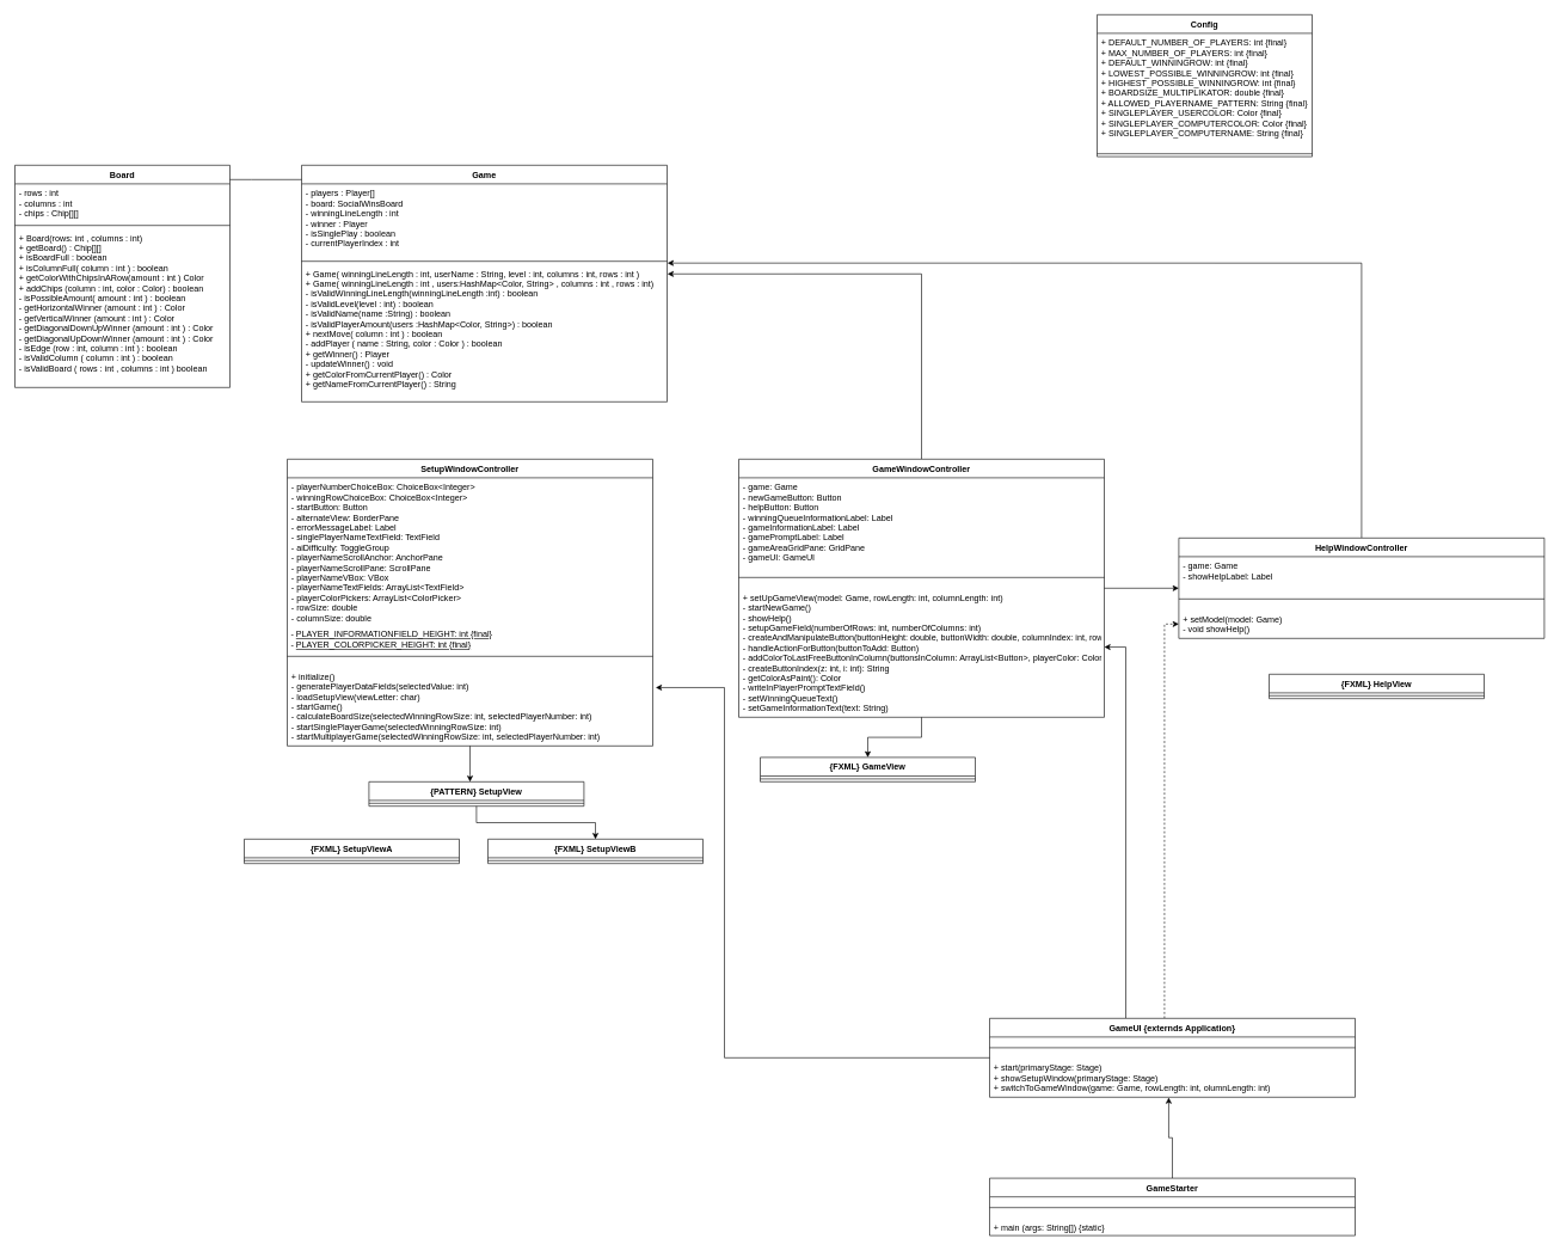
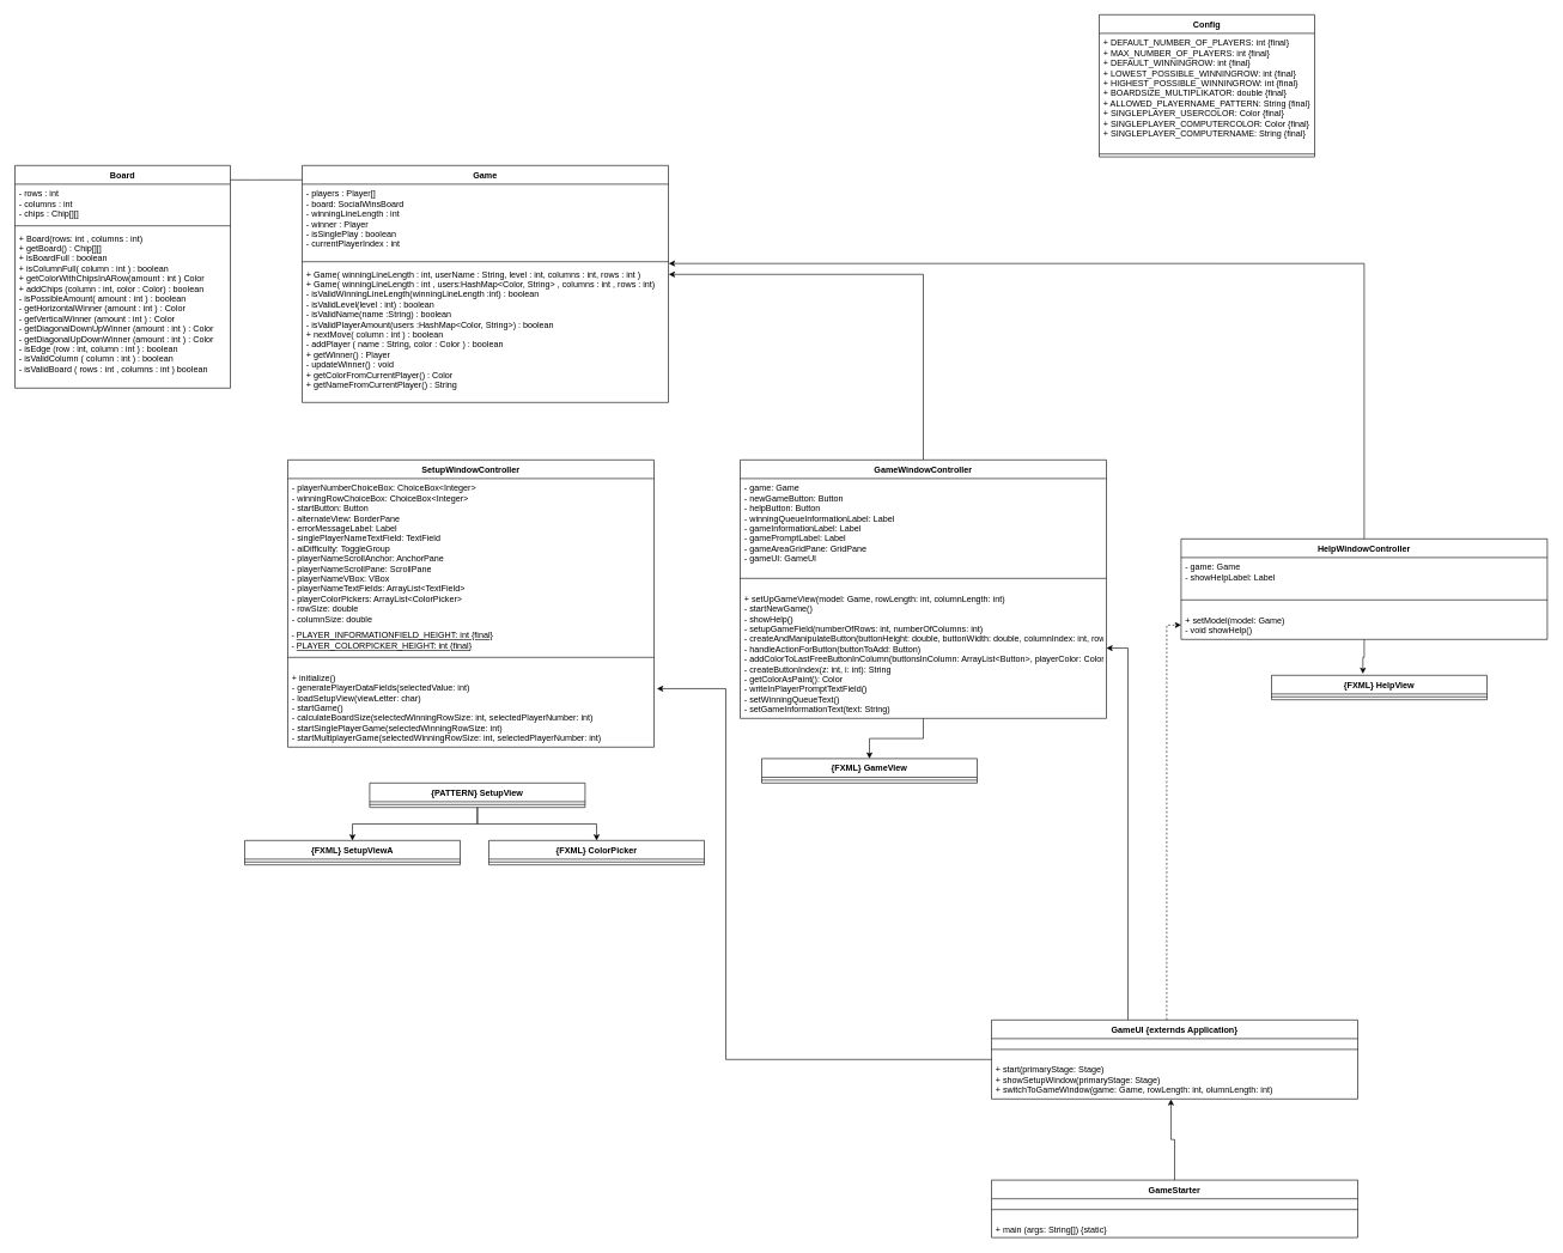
  <mxCell id="0" />
  <mxCell id="1" parent="0" />
  <mxCell id="2" value="Game&#10;" style="swimlane;fontStyle=1;align=center;verticalAlign=top;childLayout=stackLayout;horizontal=1;startSize=26;horizontalStack=0;resizeParent=1;resizeParentMax=0;resizeLast=0;collapsible=1;marginBottom=0;" parent="1" vertex="1"><mxGeometry x="420" y="230" width="510" height="330" as="geometry" /></mxCell>
  <mxCell id="3" value="- players : Player[]&#10;- board: SocialWinsBoard&#10;- winningLineLength : int&#10;- winner : Player&#10;- isSinglePlay : boolean&#10;- currentPlayerIndex : int" style="text;strokeColor=none;fillColor=none;align=left;verticalAlign=top;spacingLeft=4;spacingRight=4;overflow=hidden;rotatable=0;points=[[0,0.5],[1,0.5]];portConstraint=eastwest;" parent="2" vertex="1"><mxGeometry y="26" width="510" height="104" as="geometry" /></mxCell>
  <mxCell id="4" value="" style="line;strokeWidth=1;fillColor=none;align=left;verticalAlign=middle;spacingTop=-1;spacingLeft=3;spacingRight=3;rotatable=0;labelPosition=right;points=[];portConstraint=eastwest;" parent="2" vertex="1"><mxGeometry y="130" width="510" height="8" as="geometry" /></mxCell>
  <mxCell id="5" value="+ Game( winningLineLength : int, userName : String, level : int, columns : int, rows : int )&#10;+ Game( winningLineLength : int , users:HashMap&lt;Color, String&gt; , columns : int , rows : int) &#10;- isValidWinningLineLength(winningLineLength :int) : boolean&#10;- isValidLevel(level : int) : boolean&#10;- isValidName(name :String) : boolean&#10;- isValidPlayerAmount(users :HashMap&lt;Color, String&gt;) : boolean&#10;+ nextMove( column : int ) : boolean&#10;- addPlayer ( name : String, color : Color ) : boolean&#10;+ getWinner() : Player&#10;- updateWinner() : void&#10;+ getColorFromCurrentPlayer() : Color&#10;+ getNameFromCurrentPlayer() : String" style="text;strokeColor=none;fillColor=none;align=left;verticalAlign=top;spacingLeft=4;spacingRight=4;overflow=hidden;rotatable=0;points=[[0,0.5],[1,0.5]];portConstraint=eastwest;" parent="2" vertex="1"><mxGeometry y="138" width="510" height="192" as="geometry" /></mxCell>
  <mxCell id="6" value="Config" style="swimlane;fontStyle=1;align=center;verticalAlign=top;childLayout=stackLayout;horizontal=1;startSize=26;horizontalStack=0;resizeParent=1;resizeParentMax=0;resizeLast=0;collapsible=1;marginBottom=0;" parent="1" vertex="1"><mxGeometry x="1530" y="20" width="300" height="198" as="geometry" /></mxCell>
  <mxCell id="7" value="+ DEFAULT_NUMBER_OF_PLAYERS: int {final}&#10;+ MAX_NUMBER_OF_PLAYERS: int {final}&#10;+ DEFAULT_WINNINGROW: int {final}&#10;+ LOWEST_POSSIBLE_WINNINGROW: int {final}&#10;+ HIGHEST_POSSIBLE_WINNINGROW: int {final}&#10;+ BOARDSIZE_MULTIPLIKATOR: double {final}&#10;+ ALLOWED_PLAYERNAME_PATTERN: String {final}&#10;+ SINGLEPLAYER_USERCOLOR: Color {final}&#10;+ SINGLEPLAYER_COMPUTERCOLOR: Color {final}&#10;+ SINGLEPLAYER_COMPUTERNAME: String {final}" style="text;strokeColor=none;fillColor=none;align=left;verticalAlign=top;spacingLeft=4;spacingRight=4;overflow=hidden;rotatable=0;points=[[0,0.5],[1,0.5]];portConstraint=eastwest;" parent="6" vertex="1"><mxGeometry y="26" width="300" height="164" as="geometry" /></mxCell>
  <mxCell id="8" value="" style="line;strokeWidth=1;fillColor=none;align=left;verticalAlign=middle;spacingTop=-1;spacingLeft=3;spacingRight=3;rotatable=0;labelPosition=right;points=[];portConstraint=eastwest;" parent="6" vertex="1"><mxGeometry y="190" width="300" height="8" as="geometry" /></mxCell>
- <mxCell id="9" style="edgeStyle=orthogonalEdgeStyle;rounded=0;orthogonalLoop=1;jettySize=auto;html=1;" parent="1" source="10" target="17" edge="1"><mxGeometry relative="1" as="geometry"><Array as="points"><mxPoint x="655" y="1080" /><mxPoint x="655" y="1080" /></Array></mxGeometry></mxCell>
  <mxCell id="10" value="SetupWindowController" style="swimlane;fontStyle=1;align=center;verticalAlign=top;childLayout=stackLayout;horizontal=1;startSize=26;horizontalStack=0;resizeParent=1;resizeParentMax=0;resizeLast=0;collapsible=1;marginBottom=0;" parent="1" vertex="1"><mxGeometry x="400" y="640" width="510" height="400" as="geometry" /></mxCell>
  <mxCell id="11" value="- playerNumberChoiceBox: ChoiceBox&lt;Integer&gt;&#10;- winningRowChoiceBox: ChoiceBox&lt;Integer&gt;&#10;- startButton: Button&#10;- alternateView: BorderPane&#10;- errorMessageLabel: Label&#10;- singlePlayerNameTextField: TextField&#10;- aiDifficulty: ToggleGroup&#10;- playerNameScrollAnchor: AnchorPane&#10;- playerNameScrollPane: ScrollPane&#10;- playerNameVBox: VBox&#10;- playerNameTextFields: ArrayList&lt;TextField&gt;&#10;- playerColorPickers: ArrayList&lt;ColorPicker&gt;&#10;- rowSize: double&#10;- columnSize: double" style="text;strokeColor=none;fillColor=none;align=left;verticalAlign=top;spacingLeft=4;spacingRight=4;overflow=hidden;rotatable=0;points=[[0,0.5],[1,0.5]];portConstraint=eastwest;" parent="10" vertex="1"><mxGeometry y="26" width="510" height="204" as="geometry" /></mxCell>
  <mxCell id="12" value="&amp;nbsp;&lt;div align=&quot;left&quot;&gt;&amp;nbsp;- &lt;u&gt;PLAYER_INFORMATIONFIELD_HEIGHT: int {final}&lt;/u&gt; &lt;br&gt;&lt;/div&gt;&lt;div align=&quot;left&quot;&gt;&amp;nbsp;- &lt;u&gt;PLAYER_COLORPICKER_HEIGHT: int {final}&lt;/u&gt;&lt;/div&gt;" style="text;html=1;strokeColor=none;fillColor=none;align=left;verticalAlign=middle;whiteSpace=wrap;rounded=0;" parent="10" vertex="1"><mxGeometry y="230" width="510" height="30" as="geometry" /></mxCell>
  <mxCell id="13" value="" style="line;strokeWidth=1;fillColor=none;align=left;verticalAlign=middle;spacingTop=-1;spacingLeft=3;spacingRight=3;rotatable=0;labelPosition=right;points=[];portConstraint=eastwest;" parent="10" vertex="1"><mxGeometry y="260" width="510" height="30" as="geometry" /></mxCell>
  <mxCell id="14" value="+ initialize()&#10;- generatePlayerDataFields(selectedValue: int)&#10;- loadSetupView(viewLetter: char)&#10;- startGame()&#10;- calculateBoardSize(selectedWinningRowSize: int, selectedPlayerNumber: int)&#10;- startSinglePlayerGame(selectedWinningRowSize: int)&#10;- startMultiplayerGame(selectedWinningRowSize: int, selectedPlayerNumber: int)&#10;&#10;" style="text;strokeColor=none;fillColor=none;align=left;verticalAlign=top;spacingLeft=4;spacingRight=4;overflow=hidden;rotatable=0;points=[[0,0.5],[1,0.5]];portConstraint=eastwest;" parent="10" vertex="1"><mxGeometry y="290" width="510" height="110" as="geometry" /></mxCell>
+ <mxCell id="15" style="edgeStyle=orthogonalEdgeStyle;rounded=0;orthogonalLoop=1;jettySize=auto;html=1;exitX=0.5;exitY=1;exitDx=0;exitDy=0;" parent="1" source="17" target="19" edge="1"><mxGeometry relative="1" as="geometry" /></mxCell>
  <mxCell id="16" style="edgeStyle=orthogonalEdgeStyle;rounded=0;orthogonalLoop=1;jettySize=auto;html=1;exitX=0.5;exitY=1;exitDx=0;exitDy=0;entryX=0.5;entryY=0;entryDx=0;entryDy=0;" parent="1" source="17" target="21" edge="1"><mxGeometry relative="1" as="geometry" /></mxCell>
  <mxCell id="17" value="{PATTERN} SetupView" style="swimlane;fontStyle=1;align=center;verticalAlign=top;childLayout=stackLayout;horizontal=1;startSize=26;horizontalStack=0;resizeParent=1;resizeParentMax=0;resizeLast=0;collapsible=1;marginBottom=0;" parent="1" vertex="1"><mxGeometry x="514" y="1090" width="300" height="34" as="geometry" /></mxCell>
  <mxCell id="18" value="" style="line;strokeWidth=1;fillColor=none;align=left;verticalAlign=middle;spacingTop=-1;spacingLeft=3;spacingRight=3;rotatable=0;labelPosition=right;points=[];portConstraint=eastwest;" parent="17" vertex="1"><mxGeometry y="26" width="300" height="8" as="geometry" /></mxCell>
  <mxCell id="19" value="{FXML} SetupViewA" style="swimlane;fontStyle=1;align=center;verticalAlign=top;childLayout=stackLayout;horizontal=1;startSize=26;horizontalStack=0;resizeParent=1;resizeParentMax=0;resizeLast=0;collapsible=1;marginBottom=0;" parent="1" vertex="1"><mxGeometry x="340" y="1170" width="300" height="34" as="geometry" /></mxCell>
  <mxCell id="20" value="" style="line;strokeWidth=1;fillColor=none;align=left;verticalAlign=middle;spacingTop=-1;spacingLeft=3;spacingRight=3;rotatable=0;labelPosition=right;points=[];portConstraint=eastwest;" parent="19" vertex="1"><mxGeometry y="26" width="300" height="8" as="geometry" /></mxCell>
- <mxCell id="21" value="{FXML} SetupViewB" style="swimlane;fontStyle=1;align=center;verticalAlign=top;childLayout=stackLayout;horizontal=1;startSize=26;horizontalStack=0;resizeParent=1;resizeParentMax=0;resizeLast=0;collapsible=1;marginBottom=0;" parent="1" vertex="1"><mxGeometry x="680" y="1170" width="300" height="34" as="geometry" /></mxCell>
+ <mxCell id="21" value="{FXML} ColorPicker" style="swimlane;fontStyle=1;align=center;verticalAlign=top;childLayout=stackLayout;horizontal=1;startSize=26;horizontalStack=0;resizeParent=1;resizeParentMax=0;resizeLast=0;collapsible=1;marginBottom=0;" parent="1" vertex="1"><mxGeometry x="680" y="1170" width="300" height="34" as="geometry" /></mxCell>
  <mxCell id="22" value="" style="line;strokeWidth=1;fillColor=none;align=left;verticalAlign=middle;spacingTop=-1;spacingLeft=3;spacingRight=3;rotatable=0;labelPosition=right;points=[];portConstraint=eastwest;" parent="21" vertex="1"><mxGeometry y="26" width="300" height="8" as="geometry" /></mxCell>
  <mxCell id="23" value="Board" style="swimlane;fontStyle=1;align=center;verticalAlign=top;childLayout=stackLayout;horizontal=1;startSize=26;horizontalStack=0;resizeParent=1;resizeParentMax=0;resizeLast=0;collapsible=1;marginBottom=0;" parent="1" vertex="1"><mxGeometry x="20" y="230" width="300" height="310" as="geometry" /></mxCell>
  <mxCell id="24" value="- rows : int&#10;- columns : int&#10;- chips : Chip[][]&#10;" style="text;strokeColor=none;fillColor=none;align=left;verticalAlign=top;spacingLeft=4;spacingRight=4;overflow=hidden;rotatable=0;points=[[0,0.5],[1,0.5]];portConstraint=eastwest;" parent="23" vertex="1"><mxGeometry y="26" width="300" height="54" as="geometry" /></mxCell>
  <mxCell id="25" value="" style="line;strokeWidth=1;fillColor=none;align=left;verticalAlign=middle;spacingTop=-1;spacingLeft=3;spacingRight=3;rotatable=0;labelPosition=right;points=[];portConstraint=eastwest;" parent="23" vertex="1"><mxGeometry y="80" width="300" height="8" as="geometry" /></mxCell>
  <mxCell id="26" value="+ Board(rows: int , columns : int)&#10;+ getBoard() : Chip[][]&#10;+ isBoardFull : boolean&#10;+ isColumnFull( column : int ) : boolean&#10;+ getColorWithChipsInARow(amount : int ) Color&#10;+ addChips (column : int, color : Color) : boolean&#10;- isPossibleAmount( amount : int ) : boolean&#10;- getHorizontalWinner (amount : int ) : Color&#10;- getVerticalWinner (amount : int ) : Color&#10;- getDiagonalDownUpWinner (amount : int ) : Color&#10;- getDiagonalUpDownWinner (amount : int ) : Color&#10;- isEdge (row : int, column : int ) : boolean&#10;- isValidColumn ( column : int ) : boolean&#10;- isValidBoard ( rows : int , columns : int ) boolean" style="text;strokeColor=none;fillColor=none;align=left;verticalAlign=top;spacingLeft=4;spacingRight=4;overflow=hidden;rotatable=0;points=[[0,0.5],[1,0.5]];portConstraint=eastwest;" parent="23" vertex="1"><mxGeometry y="88" width="300" height="222" as="geometry" /></mxCell>
  <mxCell id="27" style="edgeStyle=orthogonalEdgeStyle;rounded=0;orthogonalLoop=1;jettySize=auto;html=1;endArrow=none;" parent="1" source="2" target="23" edge="1"><mxGeometry relative="1" as="geometry"><Array as="points"><mxPoint x="350" y="250" /><mxPoint x="350" y="250" /></Array><mxPoint x="370" y="190" as="sourcePoint" /><mxPoint x="370" y="570" as="targetPoint" /></mxGeometry></mxCell>
  <mxCell id="28" style="edgeStyle=orthogonalEdgeStyle;rounded=0;orthogonalLoop=1;jettySize=auto;html=1;entryX=0.5;entryY=0;entryDx=0;entryDy=0;" edge="1" parent="1" source="31" target="35"><mxGeometry relative="1" as="geometry" /></mxCell>
- <mxCell id="29" style="edgeStyle=orthogonalEdgeStyle;rounded=0;orthogonalLoop=1;jettySize=auto;html=1;entryX=0;entryY=0.5;entryDx=0;entryDy=0;" edge="1" parent="1" source="31" target="39"><mxGeometry relative="1" as="geometry" /></mxCell>
  <mxCell id="30" style="edgeStyle=orthogonalEdgeStyle;rounded=0;orthogonalLoop=1;jettySize=auto;html=1;entryX=1.001;entryY=0.071;entryDx=0;entryDy=0;entryPerimeter=0;" edge="1" parent="1" source="31" target="5"><mxGeometry relative="1" as="geometry" /></mxCell>
  <mxCell id="31" value="GameWindowController" style="swimlane;fontStyle=1;align=center;verticalAlign=top;childLayout=stackLayout;horizontal=1;startSize=26;horizontalStack=0;resizeParent=1;resizeParentMax=0;resizeLast=0;collapsible=1;marginBottom=0;" vertex="1" parent="1"><mxGeometry x="1030" y="640" width="510" height="360" as="geometry" /></mxCell>
  <mxCell id="32" value="- game: Game&#10;- newGameButton: Button&#10;- helpButton: Button&#10;- winningQueueInformationLabel: Label&#10;- gameInformationLabel: Label&#10;- gamePromptLabel: Label&#10;- gameAreaGridPane: GridPane&#10;- gameUI: GameUI" style="text;strokeColor=none;fillColor=none;align=left;verticalAlign=top;spacingLeft=4;spacingRight=4;overflow=hidden;rotatable=0;points=[[0,0.5],[1,0.5]];portConstraint=eastwest;" vertex="1" parent="31"><mxGeometry y="26" width="510" height="124" as="geometry" /></mxCell>
  <mxCell id="33" value="" style="line;strokeWidth=1;fillColor=none;align=left;verticalAlign=middle;spacingTop=-1;spacingLeft=3;spacingRight=3;rotatable=0;labelPosition=right;points=[];portConstraint=eastwest;" vertex="1" parent="31"><mxGeometry y="150" width="510" height="30" as="geometry" /></mxCell>
  <mxCell id="34" value="+ setUpGameView(model: Game, rowLength: int, columnLength: int)&#10;- startNewGame()&#10;- showHelp()&#10;- setupGameField(numberOfRows: int, numberOfColumns: int)&#10;- createAndManipulateButton(buttonHeight: double, buttonWidth: double, columnIndex: int, rowIndex: int): Button&#10;- handleActionForButton(buttonToAdd: Button)&#10;- addColorToLastFreeButtonInColumn(buttonsInColumn: ArrayList&lt;Button&gt;, playerColor: Color)&#10;- createButtonIndex(z: int, i: int): String&#10;- getColorAsPaint(): Color&#10;- writeInPlayerPromptTextField()&#10;- setWinningQueueText()&#10;- setGameInformationText(text: String)&#10;&#10;" style="text;strokeColor=none;fillColor=none;align=left;verticalAlign=top;spacingLeft=4;spacingRight=4;overflow=hidden;rotatable=0;points=[[0,0.5],[1,0.5]];portConstraint=eastwest;" vertex="1" parent="31"><mxGeometry y="180" width="510" height="180" as="geometry" /></mxCell>
  <mxCell id="35" value="{FXML} GameView" style="swimlane;fontStyle=1;align=center;verticalAlign=top;childLayout=stackLayout;horizontal=1;startSize=26;horizontalStack=0;resizeParent=1;resizeParentMax=0;resizeLast=0;collapsible=1;marginBottom=0;" vertex="1" parent="1"><mxGeometry x="1060" y="1056" width="300" height="34" as="geometry" /></mxCell>
  <mxCell id="36" value="" style="line;strokeWidth=1;fillColor=none;align=left;verticalAlign=middle;spacingTop=-1;spacingLeft=3;spacingRight=3;rotatable=0;labelPosition=right;points=[];portConstraint=eastwest;" vertex="1" parent="35"><mxGeometry y="26" width="300" height="8" as="geometry" /></mxCell>
+ <mxCell id="37" style="edgeStyle=orthogonalEdgeStyle;rounded=0;orthogonalLoop=1;jettySize=auto;html=1;entryX=0.424;entryY=-0.062;entryDx=0;entryDy=0;entryPerimeter=0;" edge="1" parent="1" source="39" target="43"><mxGeometry relative="1" as="geometry" /></mxCell>
  <mxCell id="38" style="edgeStyle=orthogonalEdgeStyle;rounded=0;orthogonalLoop=1;jettySize=auto;html=1;entryX=1.001;entryY=-0.008;entryDx=0;entryDy=0;entryPerimeter=0;" edge="1" parent="1" source="39" target="5"><mxGeometry relative="1" as="geometry" /></mxCell>
  <mxCell id="39" value="HelpWindowController" style="swimlane;fontStyle=1;align=center;verticalAlign=top;childLayout=stackLayout;horizontal=1;startSize=26;horizontalStack=0;resizeParent=1;resizeParentMax=0;resizeLast=0;collapsible=1;marginBottom=0;" vertex="1" parent="1"><mxGeometry x="1644" y="750" width="510" height="140" as="geometry" /></mxCell>
  <mxCell id="40" value="- game: Game&#10;- showHelpLabel: Label" style="text;strokeColor=none;fillColor=none;align=left;verticalAlign=top;spacingLeft=4;spacingRight=4;overflow=hidden;rotatable=0;points=[[0,0.5],[1,0.5]];portConstraint=eastwest;" vertex="1" parent="39"><mxGeometry y="26" width="510" height="44" as="geometry" /></mxCell>
  <mxCell id="41" value="" style="line;strokeWidth=1;fillColor=none;align=left;verticalAlign=middle;spacingTop=-1;spacingLeft=3;spacingRight=3;rotatable=0;labelPosition=right;points=[];portConstraint=eastwest;" vertex="1" parent="39"><mxGeometry y="70" width="510" height="30" as="geometry" /></mxCell>
  <mxCell id="42" value="+ setModel(model: Game)&#10;- void showHelp()&#10;&#10;" style="text;strokeColor=none;fillColor=none;align=left;verticalAlign=top;spacingLeft=4;spacingRight=4;overflow=hidden;rotatable=0;points=[[0,0.5],[1,0.5]];portConstraint=eastwest;" vertex="1" parent="39"><mxGeometry y="100" width="510" height="40" as="geometry" /></mxCell>
  <mxCell id="43" value="{FXML} HelpView" style="swimlane;fontStyle=1;align=center;verticalAlign=top;childLayout=stackLayout;horizontal=1;startSize=26;horizontalStack=0;resizeParent=1;resizeParentMax=0;resizeLast=0;collapsible=1;marginBottom=0;" vertex="1" parent="1"><mxGeometry x="1770" y="940" width="300" height="34" as="geometry" /></mxCell>
  <mxCell id="44" value="" style="line;strokeWidth=1;fillColor=none;align=left;verticalAlign=middle;spacingTop=-1;spacingLeft=3;spacingRight=3;rotatable=0;labelPosition=right;points=[];portConstraint=eastwest;" vertex="1" parent="43"><mxGeometry y="26" width="300" height="8" as="geometry" /></mxCell>
  <mxCell id="45" style="edgeStyle=orthogonalEdgeStyle;rounded=0;orthogonalLoop=1;jettySize=auto;html=1;entryX=0.49;entryY=1.007;entryDx=0;entryDy=0;entryPerimeter=0;" edge="1" parent="1" source="46" target="54"><mxGeometry relative="1" as="geometry" /></mxCell>
  <mxCell id="46" value="GameStarter" style="swimlane;fontStyle=1;align=center;verticalAlign=top;childLayout=stackLayout;horizontal=1;startSize=26;horizontalStack=0;resizeParent=1;resizeParentMax=0;resizeLast=0;collapsible=1;marginBottom=0;" vertex="1" parent="1"><mxGeometry x="1380" y="1643" width="510" height="80" as="geometry" /></mxCell>
  <mxCell id="47" value="" style="line;strokeWidth=1;fillColor=none;align=left;verticalAlign=middle;spacingTop=-1;spacingLeft=3;spacingRight=3;rotatable=0;labelPosition=right;points=[];portConstraint=eastwest;" vertex="1" parent="46"><mxGeometry y="26" width="510" height="30" as="geometry" /></mxCell>
  <mxCell id="48" value="+ main (args: String[]) {static}" style="text;strokeColor=none;fillColor=none;align=left;verticalAlign=top;spacingLeft=4;spacingRight=4;overflow=hidden;rotatable=0;points=[[0,0.5],[1,0.5]];portConstraint=eastwest;" vertex="1" parent="46"><mxGeometry y="56" width="510" height="24" as="geometry" /></mxCell>
  <mxCell id="49" style="edgeStyle=orthogonalEdgeStyle;rounded=0;orthogonalLoop=1;jettySize=auto;html=1;dashed=1;" edge="1" parent="1" source="52" target="42"><mxGeometry relative="1" as="geometry"><Array as="points"><mxPoint x="1624" y="870" /></Array></mxGeometry></mxCell>
  <mxCell id="50" style="edgeStyle=orthogonalEdgeStyle;rounded=0;orthogonalLoop=1;jettySize=auto;html=1;entryX=1;entryY=0.456;entryDx=0;entryDy=0;entryPerimeter=0;" edge="1" parent="1" source="52" target="34"><mxGeometry relative="1" as="geometry"><Array as="points"><mxPoint x="1570" y="902" /></Array></mxGeometry></mxCell>
  <mxCell id="51" style="edgeStyle=orthogonalEdgeStyle;rounded=0;orthogonalLoop=1;jettySize=auto;html=1;entryX=1.008;entryY=0.26;entryDx=0;entryDy=0;entryPerimeter=0;" edge="1" parent="1" source="52" target="14"><mxGeometry relative="1" as="geometry"><Array as="points"><mxPoint x="1010" y="1475" /><mxPoint x="1010" y="959" /></Array></mxGeometry></mxCell>
  <mxCell id="52" value="GameUI {externds Application}" style="swimlane;fontStyle=1;align=center;verticalAlign=top;childLayout=stackLayout;horizontal=1;startSize=26;horizontalStack=0;resizeParent=1;resizeParentMax=0;resizeLast=0;collapsible=1;marginBottom=0;" vertex="1" parent="1"><mxGeometry x="1380" y="1420" width="510" height="110" as="geometry" /></mxCell>
  <mxCell id="53" value="" style="line;strokeWidth=1;fillColor=none;align=left;verticalAlign=middle;spacingTop=-1;spacingLeft=3;spacingRight=3;rotatable=0;labelPosition=right;points=[];portConstraint=eastwest;" vertex="1" parent="52"><mxGeometry y="26" width="510" height="30" as="geometry" /></mxCell>
  <mxCell id="54" value="+ start(primaryStage: Stage)&#10;+ showSetupWindow(primaryStage: Stage)&#10;+ switchToGameWindow(game: Game, rowLength: int, olumnLength: int)" style="text;strokeColor=none;fillColor=none;align=left;verticalAlign=top;spacingLeft=4;spacingRight=4;overflow=hidden;rotatable=0;points=[[0,0.5],[1,0.5]];portConstraint=eastwest;" vertex="1" parent="52"><mxGeometry y="56" width="510" height="54" as="geometry" /></mxCell>
